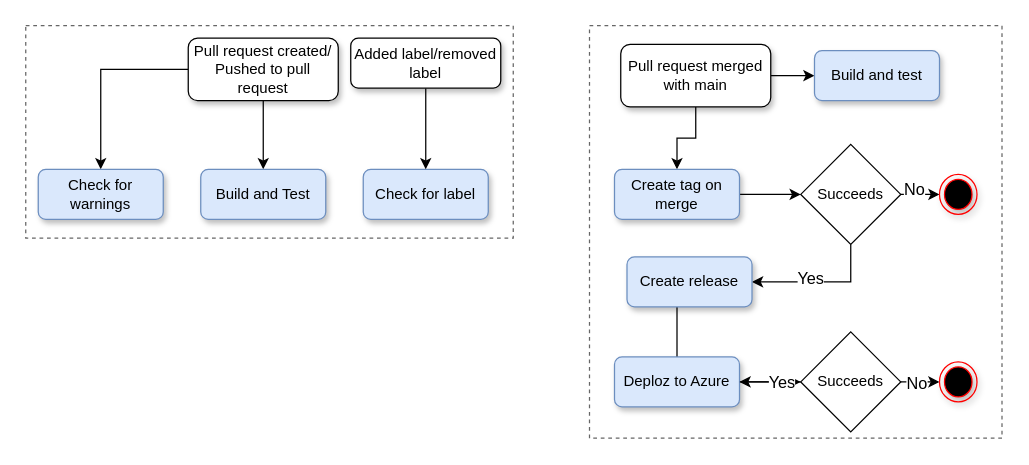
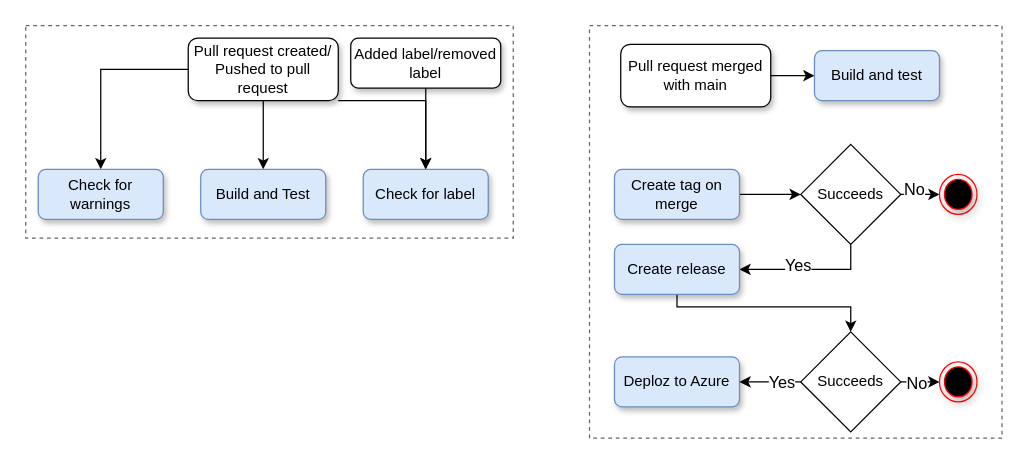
  <mxCell id="0" />
  <mxCell id="1" parent="0" />
  <mxCell id="2" value="" style="rounded=0;whiteSpace=wrap;html=1;fillColor=none;dashed=1;strokeWidth=1;fontColor=#333333;strokeColor=#666666;shadow=0;" parent="1" vertex="1"><mxGeometry x="471" y="20" width="330" height="330" as="geometry" /></mxCell>
  <mxCell id="3" value="" style="rounded=0;whiteSpace=wrap;html=1;fillColor=none;dashed=1;strokeWidth=1;fontColor=#333333;strokeColor=#666666;shadow=0;" parent="1" vertex="1"><mxGeometry x="20" y="20" width="390" height="170" as="geometry" /></mxCell>
  <mxCell id="4" value="" style="edgeStyle=orthogonalEdgeStyle;rounded=0;orthogonalLoop=1;jettySize=auto;html=1;" parent="1" source="7" target="9" edge="1"><mxGeometry relative="1" as="geometry" /></mxCell>
  <mxCell id="5" style="edgeStyle=orthogonalEdgeStyle;rounded=0;orthogonalLoop=1;jettySize=auto;html=1;entryX=0.5;entryY=0;entryDx=0;entryDy=0;" parent="1" source="7" target="8" edge="1"><mxGeometry relative="1" as="geometry" /></mxCell>
+ <mxCell id="6" style="edgeStyle=orthogonalEdgeStyle;rounded=0;orthogonalLoop=1;jettySize=auto;html=1;" parent="1" source="7" target="10" edge="1"><mxGeometry relative="1" as="geometry"><Array as="points"><mxPoint x="340" y="80" /></Array></mxGeometry></mxCell>
  <mxCell id="7" value="Pull request created/&lt;div&gt;Pushed to pull request&lt;/div&gt;" style="rounded=1;whiteSpace=wrap;html=1;shadow=1;" parent="1" vertex="1"><mxGeometry x="150" y="30" width="120" height="50" as="geometry" /></mxCell>
  <mxCell id="8" value="Check for warnings" style="rounded=1;whiteSpace=wrap;html=1;fillColor=#dae8fc;strokeColor=#6c8ebf;shadow=1;" parent="1" vertex="1"><mxGeometry x="30" y="135" width="100" height="40" as="geometry" /></mxCell>
  <mxCell id="9" value="Build and Test" style="rounded=1;whiteSpace=wrap;html=1;fillColor=#dae8fc;strokeColor=#6c8ebf;shadow=1;" parent="1" vertex="1"><mxGeometry x="160" y="135" width="100" height="40" as="geometry" /></mxCell>
  <mxCell id="10" value="Check for label" style="rounded=1;whiteSpace=wrap;html=1;fillColor=#dae8fc;strokeColor=#6c8ebf;shadow=1;" parent="1" vertex="1"><mxGeometry x="290" y="135" width="100" height="40" as="geometry" /></mxCell>
  <mxCell id="11" style="edgeStyle=orthogonalEdgeStyle;rounded=0;orthogonalLoop=1;jettySize=auto;html=1;entryX=0.5;entryY=0;entryDx=0;entryDy=0;exitX=0.5;exitY=1;exitDx=0;exitDy=0;" parent="1" source="12" target="10" edge="1"><mxGeometry relative="1" as="geometry" /></mxCell>
  <mxCell id="12" value="Added label/removed label" style="rounded=1;whiteSpace=wrap;html=1;shadow=1;" parent="1" vertex="1"><mxGeometry x="280" y="30" width="120" height="40" as="geometry" /></mxCell>
- <mxCell id="13" value="" style="edgeStyle=orthogonalEdgeStyle;rounded=0;orthogonalLoop=1;jettySize=auto;html=1;" parent="1" source="15" target="17" edge="1"><mxGeometry relative="1" as="geometry" /></mxCell>
  <mxCell id="14" style="edgeStyle=orthogonalEdgeStyle;rounded=0;orthogonalLoop=1;jettySize=auto;html=1;" parent="1" source="15" target="18" edge="1"><mxGeometry relative="1" as="geometry" /></mxCell>
  <mxCell id="15" value="Pull request merged with main" style="rounded=1;whiteSpace=wrap;html=1;shadow=1;" parent="1" vertex="1"><mxGeometry x="496" y="35" width="120" height="50" as="geometry" /></mxCell>
  <mxCell id="16" value="" style="edgeStyle=orthogonalEdgeStyle;rounded=0;orthogonalLoop=1;jettySize=auto;html=1;" parent="1" source="17" target="23" edge="1"><mxGeometry relative="1" as="geometry" /></mxCell>
  <mxCell id="17" value="Create tag on merge" style="rounded=1;whiteSpace=wrap;html=1;fillColor=#dae8fc;strokeColor=#6c8ebf;shadow=1;" parent="1" vertex="1"><mxGeometry x="491" y="135" width="100" height="40" as="geometry" /></mxCell>
  <mxCell id="18" value="Build and test" style="rounded=1;whiteSpace=wrap;html=1;fillColor=#dae8fc;strokeColor=#6c8ebf;shadow=1;" parent="1" vertex="1"><mxGeometry x="651" y="40" width="100" height="40" as="geometry" /></mxCell>
  <mxCell id="19" value="" style="edgeStyle=orthogonalEdgeStyle;rounded=0;orthogonalLoop=1;jettySize=auto;html=1;exitX=0.5;exitY=1;exitDx=0;exitDy=0;entryX=1;entryY=0.5;entryDx=0;entryDy=0;" parent="1" source="23" target="25" edge="1"><mxGeometry relative="1" as="geometry" /></mxCell>
  <mxCell id="20" value="&lt;font style=&quot;font-size: 13px;&quot;&gt;Yes&lt;/font&gt;" style="edgeLabel;html=1;align=center;verticalAlign=middle;resizable=0;points=[];" parent="19" vertex="1" connectable="0"><mxGeometry x="0.152" y="-4" relative="1" as="geometry"><mxPoint as="offset" /></mxGeometry></mxCell>
  <mxCell id="21" value="" style="edgeStyle=orthogonalEdgeStyle;rounded=0;orthogonalLoop=1;jettySize=auto;html=1;" parent="1" source="23" target="32" edge="1"><mxGeometry relative="1" as="geometry" /></mxCell>
  <mxCell id="22" value="&lt;font style=&quot;font-size: 13px;&quot;&gt;No&lt;/font&gt;" style="edgeLabel;html=1;align=center;verticalAlign=middle;resizable=0;points=[];" parent="21" vertex="1" connectable="0"><mxGeometry x="-0.603" y="2" relative="1" as="geometry"><mxPoint y="-3" as="offset" /></mxGeometry></mxCell>
  <mxCell id="23" value="Succeeds" style="rhombus;whiteSpace=wrap;html=1;" parent="1" vertex="1"><mxGeometry x="640" y="115" width="80" height="80" as="geometry" /></mxCell>
  <mxCell id="24" style="edgeStyle=orthogonalEdgeStyle;rounded=0;orthogonalLoop=1;jettySize=auto;html=1;" parent="1" source="25" target="31" edge="1"><mxGeometry relative="1" as="geometry"><Array as="points"><mxPoint x="541" y="245" /></Array></mxGeometry></mxCell>
- <mxCell id="25" value="Create release" style="rounded=1;whiteSpace=wrap;html=1;fillColor=#dae8fc;strokeColor=#6c8ebf;shadow=1;" parent="1" vertex="1"><mxGeometry x="501" y="205" width="100" height="40" as="geometry" /></mxCell>
+ <mxCell id="25" value="Create release" style="rounded=1;whiteSpace=wrap;html=1;fillColor=#dae8fc;strokeColor=#6c8ebf;shadow=1;" parent="1" vertex="1"><mxGeometry x="491" y="195" width="100" height="40" as="geometry" /></mxCell>
  <mxCell id="26" value="Deploz to Azure" style="rounded=1;whiteSpace=wrap;html=1;fillColor=#dae8fc;strokeColor=#6c8ebf;shadow=1;" parent="1" vertex="1"><mxGeometry x="491" y="285" width="100" height="40" as="geometry" /></mxCell>
  <mxCell id="27" value="" style="edgeStyle=orthogonalEdgeStyle;rounded=0;orthogonalLoop=1;jettySize=auto;html=1;exitX=0;exitY=0.5;exitDx=0;exitDy=0;entryX=1;entryY=0.5;entryDx=0;entryDy=0;" parent="1" source="31" target="26" edge="1"><mxGeometry relative="1" as="geometry" /></mxCell>
  <mxCell id="28" value="&lt;font style=&quot;font-size: 13px;&quot;&gt;Yes&lt;/font&gt;" style="edgeLabel;html=1;align=center;verticalAlign=middle;resizable=0;points=[];" parent="27" vertex="1" connectable="0"><mxGeometry x="-0.362" y="-1" relative="1" as="geometry"><mxPoint as="offset" /></mxGeometry></mxCell>
  <mxCell id="29" value="" style="edgeStyle=orthogonalEdgeStyle;rounded=0;orthogonalLoop=1;jettySize=auto;html=1;" parent="1" source="31" target="33" edge="1"><mxGeometry relative="1" as="geometry" /></mxCell>
  <mxCell id="30" value="&lt;font style=&quot;font-size: 13px;&quot;&gt;No&lt;/font&gt;" style="edgeLabel;html=1;align=center;verticalAlign=middle;resizable=0;points=[];" parent="29" vertex="1" connectable="0"><mxGeometry x="-0.623" relative="1" as="geometry"><mxPoint x="3" as="offset" /></mxGeometry></mxCell>
  <mxCell id="31" value="Succeeds" style="rhombus;whiteSpace=wrap;html=1;" parent="1" vertex="1"><mxGeometry x="640" y="265" width="80" height="80" as="geometry" /></mxCell>
  <mxCell id="32" value="" style="ellipse;html=1;shape=endState;fillColor=#000000;strokeColor=#ff0000;shadow=1;" parent="1" vertex="1"><mxGeometry x="751" y="139" width="30" height="32" as="geometry" /></mxCell>
  <mxCell id="33" value="" style="ellipse;html=1;shape=endState;fillColor=#000000;strokeColor=#ff0000;shadow=1;" parent="1" vertex="1"><mxGeometry x="751" y="289" width="30" height="32" as="geometry" /></mxCell>
